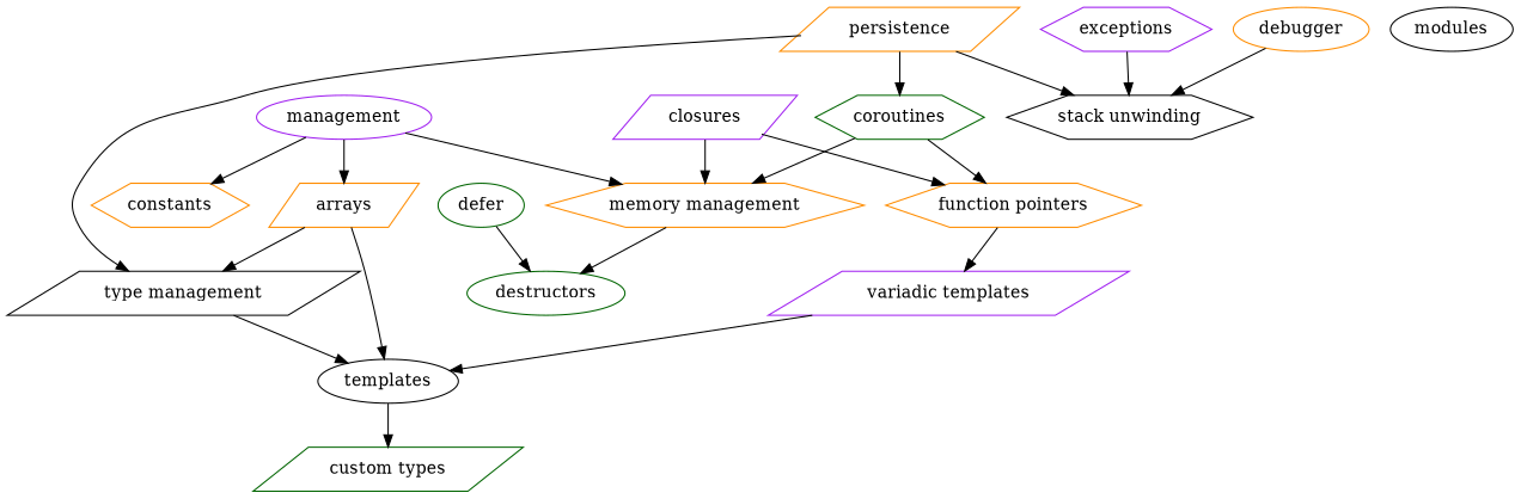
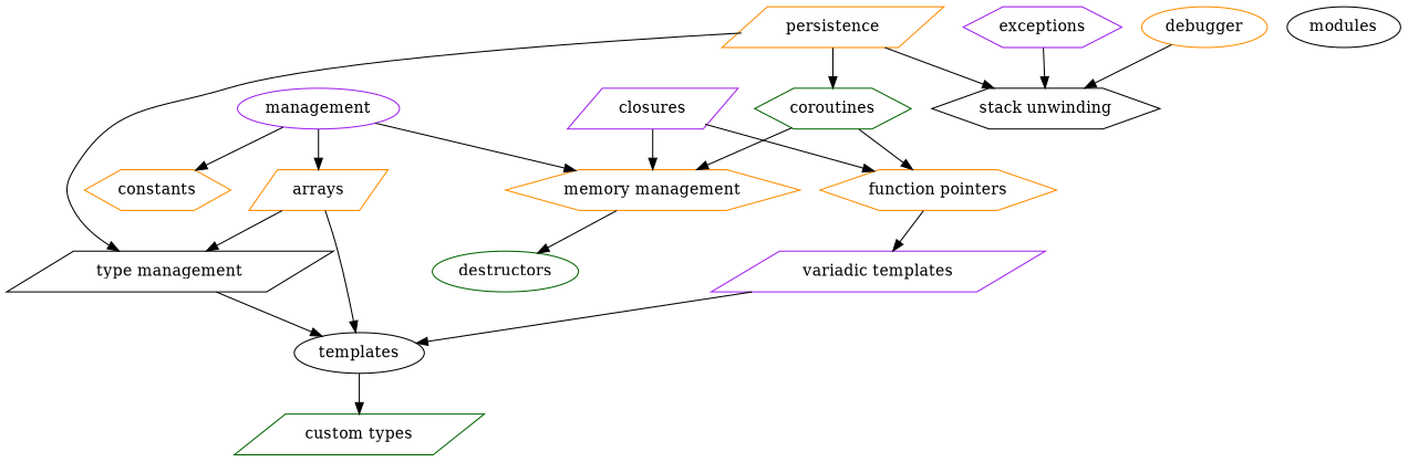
  digraph {
    node [color=darkorange shape=hexagon]
    n1 [label="memory management"]
    destructors [color=darkgreen shape=ellipse]
    n3 [color=black label="type management" shape=parallelogram]
    templates [color=black shape=ellipse]
    n5 [color=darkgreen label="custom types" shape=parallelogram]
    n6 [color=purple label="variadic templates" shape=parallelogram]
    n7 [label="function pointers"]
    n8 [color=black label="stack unwinding"]
    modules [color=black shape=ellipse]
    n10 [color=purple label=management shape=ellipse]
    constants
    arrays [shape=parallelogram]
    coroutines [color=darkgreen]
    closures [color=purple shape=parallelogram]
-   defer [color=darkgreen shape=ellipse]
    persistence [shape=parallelogram]
    exceptions [color=purple]
    debugger [shape=ellipse]
    n1 -> destructors
    n3 -> templates
    templates -> n5
    n6 -> templates
    n7 -> n6
    n10 -> n1
    n10 -> constants
    n10 -> arrays
    arrays -> n3
    arrays -> templates
    coroutines -> n1
    coroutines -> n7
    closures -> n1
    closures -> n7
-   defer -> destructors
    persistence -> n3
    persistence -> n8
    persistence -> coroutines
    exceptions -> n8
    debugger -> n8
  }
